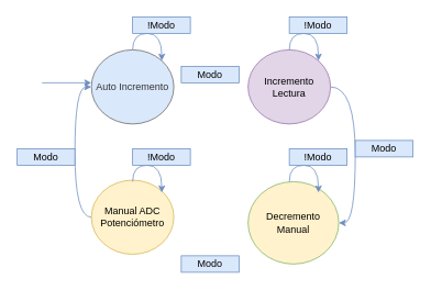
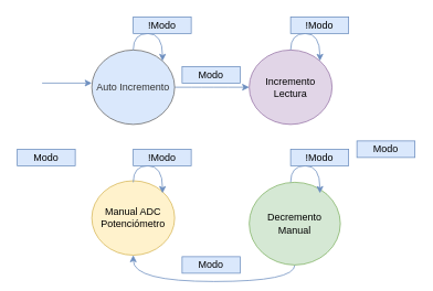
  <mxCell id="0" />
  <mxCell id="1" parent="0" />
+ <mxCell id="2" style="edgeStyle=orthogonalEdgeStyle;curved=1;rounded=0;orthogonalLoop=1;jettySize=auto;html=1;exitX=1;exitY=0.5;exitDx=0;exitDy=0;entryX=0;entryY=0.5;entryDx=0;entryDy=0;fillColor=#dae8fc;strokeColor=#6c8ebf;" parent="1" source="3" target="5" edge="1"><mxGeometry relative="1" as="geometry" /></mxCell>
  <mxCell id="3" value="&lt;p class=&quot;MsoNormal&quot;&gt;Auto Incremento&lt;/p&gt;" style="ellipse;whiteSpace=wrap;html=1;fillColor=#dae8fc;strokeColor=#666666;fontColor=#333333;" parent="1" vertex="1"><mxGeometry x="110" y="60" width="100" height="90" as="geometry" /></mxCell>
- <mxCell id="4" style="edgeStyle=orthogonalEdgeStyle;curved=1;rounded=0;orthogonalLoop=1;jettySize=auto;html=1;exitX=1;exitY=0.5;exitDx=0;exitDy=0;entryX=1;entryY=0.5;entryDx=0;entryDy=0;fillColor=#dae8fc;strokeColor=#6c8ebf;" parent="1" source="5" target="7" edge="1"><mxGeometry relative="1" as="geometry" /></mxCell>
  <mxCell id="5" value="&lt;p class=&quot;MsoNormal&quot;&gt;Incremento Lectura&lt;/p&gt;" style="ellipse;whiteSpace=wrap;html=1;fillColor=#e1d5e7;strokeColor=#9673a6;" parent="1" vertex="1"><mxGeometry x="300" y="60" width="100" height="90" as="geometry" /></mxCell>
- <mxCell id="7" value="&lt;p class=&quot;MsoNormal&quot;&gt;Decremento Manual&lt;/p&gt;" style="ellipse;whiteSpace=wrap;html=1;fillColor=#fff2cc;strokeColor=#82b366;" parent="1" vertex="1"><mxGeometry x="300" y="220" width="110" height="100" as="geometry" /></mxCell>
- <mxCell id="8" style="edgeStyle=orthogonalEdgeStyle;curved=1;rounded=0;orthogonalLoop=1;jettySize=auto;html=1;exitX=0;exitY=0.5;exitDx=0;exitDy=0;entryX=0;entryY=0.5;entryDx=0;entryDy=0;fillColor=#dae8fc;strokeColor=#6c8ebf;" parent="1" source="9" target="3" edge="1"><mxGeometry relative="1" as="geometry" /></mxCell>
+ <mxCell id="6" style="edgeStyle=orthogonalEdgeStyle;curved=1;rounded=0;orthogonalLoop=1;jettySize=auto;html=1;exitX=0.5;exitY=1;exitDx=0;exitDy=0;entryX=0.5;entryY=1;entryDx=0;entryDy=0;fillColor=#dae8fc;strokeColor=#6c8ebf;" parent="1" source="7" target="9" edge="1"><mxGeometry relative="1" as="geometry" /></mxCell>
+ <mxCell id="7" value="&lt;p class=&quot;MsoNormal&quot;&gt;Decremento Manual&lt;/p&gt;" style="ellipse;whiteSpace=wrap;html=1;fillColor=#d5e8d4;strokeColor=#82b366;" parent="1" vertex="1"><mxGeometry x="300" y="220" width="110" height="100" as="geometry" /></mxCell>
  <mxCell id="9" value="Manual ADC Potenciómetro" style="ellipse;whiteSpace=wrap;html=1;fillColor=#fff2cc;strokeColor=#d6b656;" parent="1" vertex="1"><mxGeometry x="110" y="218.18" width="100" height="90" as="geometry" /></mxCell>
  <mxCell id="10" value="" style="endArrow=classic;html=1;fillColor=#dae8fc;strokeColor=#6c8ebf;" parent="1" edge="1"><mxGeometry width="50" height="50" relative="1" as="geometry"><mxPoint x="50" y="100" as="sourcePoint" /><mxPoint x="110" y="100" as="targetPoint" /></mxGeometry></mxCell>
  <mxCell id="11" style="edgeStyle=orthogonalEdgeStyle;rounded=0;orthogonalLoop=1;jettySize=auto;html=1;exitX=0.5;exitY=0;exitDx=0;exitDy=0;entryX=1;entryY=0;entryDx=0;entryDy=0;curved=1;fillColor=#dae8fc;strokeColor=#6c8ebf;" parent="1" edge="1"><mxGeometry relative="1" as="geometry"><mxPoint x="160" y="60" as="sourcePoint" /><mxPoint x="195.355" y="73.18" as="targetPoint" /><Array as="points"><mxPoint x="160" y="40" /><mxPoint x="195" y="40" /></Array></mxGeometry></mxCell>
  <mxCell id="12" value="!Modo" style="text;html=1;strokeColor=#6c8ebf;fillColor=#dae8fc;align=center;verticalAlign=middle;whiteSpace=wrap;rounded=0;" parent="1" vertex="1"><mxGeometry x="160" y="20" width="70" height="20" as="geometry" /></mxCell>
  <mxCell id="13" style="edgeStyle=orthogonalEdgeStyle;rounded=0;orthogonalLoop=1;jettySize=auto;html=1;exitX=0.5;exitY=0;exitDx=0;exitDy=0;entryX=1;entryY=0;entryDx=0;entryDy=0;curved=1;fillColor=#dae8fc;strokeColor=#6c8ebf;" parent="1" edge="1"><mxGeometry relative="1" as="geometry"><mxPoint x="350" y="60" as="sourcePoint" /><mxPoint x="385.355" y="73.18" as="targetPoint" /><Array as="points"><mxPoint x="350" y="40" /><mxPoint x="385" y="40" /></Array></mxGeometry></mxCell>
  <mxCell id="14" value="!Modo" style="text;html=1;strokeColor=#6c8ebf;fillColor=#dae8fc;align=center;verticalAlign=middle;whiteSpace=wrap;rounded=0;" parent="1" vertex="1"><mxGeometry x="350" y="20" width="70" height="20" as="geometry" /></mxCell>
  <mxCell id="15" style="edgeStyle=orthogonalEdgeStyle;rounded=0;orthogonalLoop=1;jettySize=auto;html=1;exitX=0.5;exitY=0;exitDx=0;exitDy=0;entryX=1;entryY=0;entryDx=0;entryDy=0;curved=1;fillColor=#dae8fc;strokeColor=#6c8ebf;" parent="1" edge="1"><mxGeometry relative="1" as="geometry"><mxPoint x="350" y="220" as="sourcePoint" /><mxPoint x="385.355" y="233.18" as="targetPoint" /><Array as="points"><mxPoint x="350" y="200" /><mxPoint x="385" y="200" /></Array></mxGeometry></mxCell>
  <mxCell id="16" value="!Modo" style="text;html=1;strokeColor=#6c8ebf;fillColor=#dae8fc;align=center;verticalAlign=middle;whiteSpace=wrap;rounded=0;" parent="1" vertex="1"><mxGeometry x="350" y="180" width="70" height="20" as="geometry" /></mxCell>
  <mxCell id="17" style="edgeStyle=orthogonalEdgeStyle;rounded=0;orthogonalLoop=1;jettySize=auto;html=1;exitX=0.5;exitY=0;exitDx=0;exitDy=0;entryX=1;entryY=0;entryDx=0;entryDy=0;curved=1;fillColor=#dae8fc;strokeColor=#6c8ebf;" parent="1" edge="1"><mxGeometry relative="1" as="geometry"><mxPoint x="160" y="220" as="sourcePoint" /><mxPoint x="195.355" y="233.18" as="targetPoint" /><Array as="points"><mxPoint x="160" y="200" /><mxPoint x="195" y="200" /></Array></mxGeometry></mxCell>
  <mxCell id="18" value="!Modo" style="text;html=1;strokeColor=#6c8ebf;fillColor=#dae8fc;align=center;verticalAlign=middle;whiteSpace=wrap;rounded=0;" parent="1" vertex="1"><mxGeometry x="160" y="180" width="70" height="20" as="geometry" /></mxCell>
  <mxCell id="19" value="Modo" style="text;html=1;strokeColor=#6c8ebf;fillColor=#dae8fc;align=center;verticalAlign=middle;whiteSpace=wrap;rounded=0;" parent="1" vertex="1"><mxGeometry x="219" y="80" width="70" height="20" as="geometry" /></mxCell>
  <mxCell id="20" value="Modo" style="text;html=1;strokeColor=#6c8ebf;fillColor=#dae8fc;align=center;verticalAlign=middle;whiteSpace=wrap;rounded=0;" parent="1" vertex="1"><mxGeometry x="430" y="170" width="70" height="20" as="geometry" /></mxCell>
  <mxCell id="21" value="Modo" style="text;html=1;strokeColor=#6c8ebf;fillColor=#dae8fc;align=center;verticalAlign=middle;whiteSpace=wrap;rounded=0;" parent="1" vertex="1"><mxGeometry x="219" y="310" width="70" height="20" as="geometry" /></mxCell>
  <mxCell id="22" value="Modo" style="text;html=1;strokeColor=#6c8ebf;fillColor=#dae8fc;align=center;verticalAlign=middle;whiteSpace=wrap;rounded=0;" parent="1" vertex="1"><mxGeometry x="20" y="180" width="70" height="20" as="geometry" /></mxCell>
